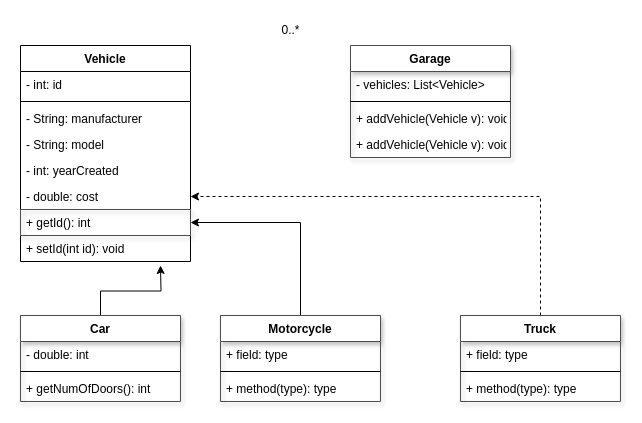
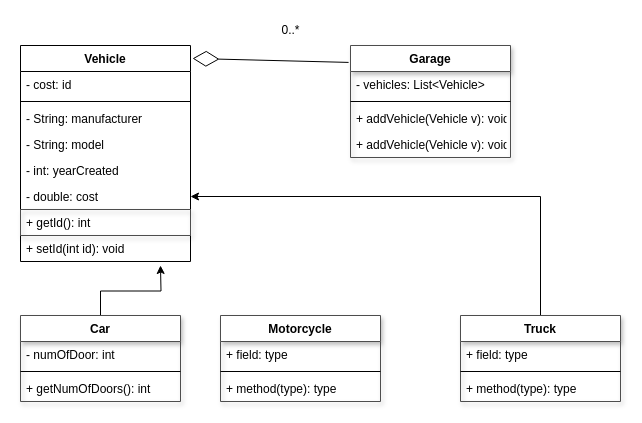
  <mxCell id="0" />
  <mxCell id="1" parent="0" />
  <mxCell id="2" value="Vehicle" style="swimlane;fontStyle=1;align=center;verticalAlign=top;childLayout=stackLayout;horizontal=1;startSize=26;horizontalStack=0;resizeParent=1;resizeParentMax=0;resizeLast=0;collapsible=1;marginBottom=0;" vertex="1" parent="1"><mxGeometry x="20" y="45" width="170" height="216" as="geometry" /></mxCell>
- <mxCell id="3" value="- int: id" style="text;strokeColor=none;fillColor=none;align=left;verticalAlign=top;spacingLeft=4;spacingRight=4;overflow=hidden;rotatable=0;points=[[0,0.5],[1,0.5]];portConstraint=eastwest;" vertex="1" parent="2"><mxGeometry y="26" width="170" height="26" as="geometry" /></mxCell>
+ <mxCell id="3" value="- cost: id" style="text;strokeColor=none;fillColor=none;align=left;verticalAlign=top;spacingLeft=4;spacingRight=4;overflow=hidden;rotatable=0;points=[[0,0.5],[1,0.5]];portConstraint=eastwest;" vertex="1" parent="2"><mxGeometry y="26" width="170" height="26" as="geometry" /></mxCell>
  <mxCell id="4" value="" style="line;strokeWidth=1;fillColor=none;align=left;verticalAlign=middle;spacingTop=-1;spacingLeft=3;spacingRight=3;rotatable=0;labelPosition=right;points=[];portConstraint=eastwest;" vertex="1" parent="2"><mxGeometry y="52" width="170" height="8" as="geometry" /></mxCell>
  <mxCell id="5" value="- String: manufacturer" style="text;strokeColor=none;fillColor=none;align=left;verticalAlign=top;spacingLeft=4;spacingRight=4;overflow=hidden;rotatable=0;points=[[0,0.5],[1,0.5]];portConstraint=eastwest;" vertex="1" parent="2"><mxGeometry y="60" width="170" height="26" as="geometry" /></mxCell>
  <mxCell id="6" value="- String: model" style="text;strokeColor=none;fillColor=none;align=left;verticalAlign=top;spacingLeft=4;spacingRight=4;overflow=hidden;rotatable=0;points=[[0,0.5],[1,0.5]];portConstraint=eastwest;" vertex="1" parent="2"><mxGeometry y="86" width="170" height="26" as="geometry" /></mxCell>
  <mxCell id="7" value="- int: yearCreated" style="text;strokeColor=none;fillColor=none;align=left;verticalAlign=top;spacingLeft=4;spacingRight=4;overflow=hidden;rotatable=0;points=[[0,0.5],[1,0.5]];portConstraint=eastwest;" vertex="1" parent="2"><mxGeometry y="112" width="170" height="26" as="geometry" /></mxCell>
  <mxCell id="8" value="- double: cost" style="text;strokeColor=none;fillColor=none;align=left;verticalAlign=top;spacingLeft=4;spacingRight=4;overflow=hidden;rotatable=0;points=[[0,0.5],[1,0.5]];portConstraint=eastwest;" vertex="1" parent="2"><mxGeometry y="138" width="170" height="26" as="geometry" /></mxCell>
  <mxCell id="9" value="+ getId(): int" style="text;strokeColor=#4D4D4D;fillColor=none;align=left;verticalAlign=top;spacingLeft=4;spacingRight=4;overflow=hidden;rotatable=0;points=[[0,0.5],[1,0.5]];portConstraint=eastwest;shadow=1;" vertex="1" parent="2"><mxGeometry y="164" width="170" height="26" as="geometry" /></mxCell>
  <mxCell id="10" value="+ setId(int id): void" style="text;strokeColor=none;fillColor=none;align=left;verticalAlign=top;spacingLeft=4;spacingRight=4;overflow=hidden;rotatable=0;points=[[0,0.5],[1,0.5]];portConstraint=eastwest;" vertex="1" parent="2"><mxGeometry y="190" width="170" height="26" as="geometry" /></mxCell>
  <mxCell id="11" style="edgeStyle=orthogonalEdgeStyle;rounded=0;orthogonalLoop=1;jettySize=auto;html=1;exitX=0.5;exitY=0;exitDx=0;exitDy=0;" edge="1" parent="1" source="12"><mxGeometry relative="1" as="geometry"><mxPoint x="160" y="265" as="targetPoint" /></mxGeometry></mxCell>
  <mxCell id="12" value="Car" style="swimlane;fontStyle=1;align=center;verticalAlign=top;childLayout=stackLayout;horizontal=1;startSize=26;horizontalStack=0;resizeParent=1;resizeParentMax=0;resizeLast=0;collapsible=1;marginBottom=0;shadow=1;strokeColor=#4D4D4D;" vertex="1" parent="1"><mxGeometry x="20" y="315" width="160" height="86" as="geometry" /></mxCell>
- <mxCell id="13" value="- double: int" style="text;strokeColor=none;fillColor=none;align=left;verticalAlign=top;spacingLeft=4;spacingRight=4;overflow=hidden;rotatable=0;points=[[0,0.5],[1,0.5]];portConstraint=eastwest;" vertex="1" parent="12"><mxGeometry y="26" width="160" height="26" as="geometry" /></mxCell>
+ <mxCell id="13" value="- numOfDoor: int" style="text;strokeColor=none;fillColor=none;align=left;verticalAlign=top;spacingLeft=4;spacingRight=4;overflow=hidden;rotatable=0;points=[[0,0.5],[1,0.5]];portConstraint=eastwest;" vertex="1" parent="12"><mxGeometry y="26" width="160" height="26" as="geometry" /></mxCell>
  <mxCell id="14" value="" style="line;strokeWidth=1;fillColor=none;align=left;verticalAlign=middle;spacingTop=-1;spacingLeft=3;spacingRight=3;rotatable=0;labelPosition=right;points=[];portConstraint=eastwest;" vertex="1" parent="12"><mxGeometry y="52" width="160" height="8" as="geometry" /></mxCell>
  <mxCell id="15" value="+ getNumOfDoors(): int" style="text;strokeColor=none;fillColor=none;align=left;verticalAlign=top;spacingLeft=4;spacingRight=4;overflow=hidden;rotatable=0;points=[[0,0.5],[1,0.5]];portConstraint=eastwest;" vertex="1" parent="12"><mxGeometry y="60" width="160" height="26" as="geometry" /></mxCell>
- <mxCell id="16" style="edgeStyle=orthogonalEdgeStyle;rounded=0;orthogonalLoop=1;jettySize=auto;html=1;exitX=0.5;exitY=0;exitDx=0;exitDy=0;entryX=1;entryY=0.5;entryDx=0;entryDy=0;" edge="1" parent="1" source="17" target="9"><mxGeometry relative="1" as="geometry" /></mxCell>
  <mxCell id="17" value="Motorcycle" style="swimlane;fontStyle=1;align=center;verticalAlign=top;childLayout=stackLayout;horizontal=1;startSize=26;horizontalStack=0;resizeParent=1;resizeParentMax=0;resizeLast=0;collapsible=1;marginBottom=0;shadow=1;strokeColor=#4D4D4D;" vertex="1" parent="1"><mxGeometry x="220" y="315" width="160" height="86" as="geometry" /></mxCell>
  <mxCell id="18" value="+ field: type" style="text;strokeColor=none;fillColor=none;align=left;verticalAlign=top;spacingLeft=4;spacingRight=4;overflow=hidden;rotatable=0;points=[[0,0.5],[1,0.5]];portConstraint=eastwest;" vertex="1" parent="17"><mxGeometry y="26" width="160" height="26" as="geometry" /></mxCell>
  <mxCell id="19" value="" style="line;strokeWidth=1;fillColor=none;align=left;verticalAlign=middle;spacingTop=-1;spacingLeft=3;spacingRight=3;rotatable=0;labelPosition=right;points=[];portConstraint=eastwest;" vertex="1" parent="17"><mxGeometry y="52" width="160" height="8" as="geometry" /></mxCell>
  <mxCell id="20" value="+ method(type): type" style="text;strokeColor=none;fillColor=none;align=left;verticalAlign=top;spacingLeft=4;spacingRight=4;overflow=hidden;rotatable=0;points=[[0,0.5],[1,0.5]];portConstraint=eastwest;" vertex="1" parent="17"><mxGeometry y="60" width="160" height="26" as="geometry" /></mxCell>
- <mxCell id="21" style="edgeStyle=orthogonalEdgeStyle;rounded=0;orthogonalLoop=1;jettySize=auto;html=1;entryX=1;entryY=0.5;entryDx=0;entryDy=0;dashed=1;" edge="1" parent="1" source="22" target="8"><mxGeometry relative="1" as="geometry" /></mxCell>
+ <mxCell id="21" style="edgeStyle=orthogonalEdgeStyle;rounded=0;orthogonalLoop=1;jettySize=auto;html=1;entryX=1;entryY=0.5;entryDx=0;entryDy=0;" edge="1" parent="1" source="22" target="8"><mxGeometry relative="1" as="geometry" /></mxCell>
  <mxCell id="22" value="Truck" style="swimlane;fontStyle=1;align=center;verticalAlign=top;childLayout=stackLayout;horizontal=1;startSize=26;horizontalStack=0;resizeParent=1;resizeParentMax=0;resizeLast=0;collapsible=1;marginBottom=0;shadow=1;strokeColor=#4D4D4D;" vertex="1" parent="1"><mxGeometry x="460" y="315" width="160" height="86" as="geometry" /></mxCell>
  <mxCell id="23" value="+ field: type" style="text;strokeColor=none;fillColor=none;align=left;verticalAlign=top;spacingLeft=4;spacingRight=4;overflow=hidden;rotatable=0;points=[[0,0.5],[1,0.5]];portConstraint=eastwest;" vertex="1" parent="22"><mxGeometry y="26" width="160" height="26" as="geometry" /></mxCell>
  <mxCell id="24" value="" style="line;strokeWidth=1;fillColor=none;align=left;verticalAlign=middle;spacingTop=-1;spacingLeft=3;spacingRight=3;rotatable=0;labelPosition=right;points=[];portConstraint=eastwest;" vertex="1" parent="22"><mxGeometry y="52" width="160" height="8" as="geometry" /></mxCell>
  <mxCell id="25" value="+ method(type): type" style="text;strokeColor=none;fillColor=none;align=left;verticalAlign=top;spacingLeft=4;spacingRight=4;overflow=hidden;rotatable=0;points=[[0,0.5],[1,0.5]];portConstraint=eastwest;" vertex="1" parent="22"><mxGeometry y="60" width="160" height="26" as="geometry" /></mxCell>
  <mxCell id="26" value="Garage" style="swimlane;fontStyle=1;align=center;verticalAlign=top;childLayout=stackLayout;horizontal=1;startSize=26;horizontalStack=0;resizeParent=1;resizeParentMax=0;resizeLast=0;collapsible=1;marginBottom=0;shadow=1;strokeColor=#4D4D4D;" vertex="1" parent="1"><mxGeometry x="350" y="45" width="160" height="112" as="geometry" /></mxCell>
  <mxCell id="27" value="- vehicles: List&lt;Vehicle&gt;" style="text;strokeColor=none;fillColor=none;align=left;verticalAlign=top;spacingLeft=4;spacingRight=4;overflow=hidden;rotatable=0;points=[[0,0.5],[1,0.5]];portConstraint=eastwest;" vertex="1" parent="26"><mxGeometry y="26" width="160" height="26" as="geometry" /></mxCell>
  <mxCell id="28" value="" style="line;strokeWidth=1;fillColor=none;align=left;verticalAlign=middle;spacingTop=-1;spacingLeft=3;spacingRight=3;rotatable=0;labelPosition=right;points=[];portConstraint=eastwest;" vertex="1" parent="26"><mxGeometry y="52" width="160" height="8" as="geometry" /></mxCell>
  <mxCell id="29" value="+ addVehicle(Vehicle v): void" style="text;strokeColor=none;fillColor=none;align=left;verticalAlign=top;spacingLeft=4;spacingRight=4;overflow=hidden;rotatable=0;points=[[0,0.5],[1,0.5]];portConstraint=eastwest;" vertex="1" parent="26"><mxGeometry y="60" width="160" height="26" as="geometry" /></mxCell>
  <mxCell id="30" value="+ addVehicle(Vehicle v): void" style="text;strokeColor=none;fillColor=none;align=left;verticalAlign=top;spacingLeft=4;spacingRight=4;overflow=hidden;rotatable=0;points=[[0,0.5],[1,0.5]];portConstraint=eastwest;" vertex="1" parent="26"><mxGeometry y="86" width="160" height="26" as="geometry" /></mxCell>
+ <mxCell id="31" value="" style="endArrow=diamondThin;endFill=0;endSize=24;html=1;entryX=1.012;entryY=0.06;entryDx=0;entryDy=0;entryPerimeter=0;exitX=-0.012;exitY=0.151;exitDx=0;exitDy=0;exitPerimeter=0;" edge="1" parent="1" source="26" target="2"><mxGeometry width="160" relative="1" as="geometry"><mxPoint x="190" y="165" as="sourcePoint" /><mxPoint x="350" y="165" as="targetPoint" /></mxGeometry></mxCell>
  <mxCell id="32" value="0..*" style="text;html=1;align=center;verticalAlign=middle;resizable=0;points=[];autosize=1;strokeColor=none;" vertex="1" parent="1"><mxGeometry x="275" y="20" width="30" height="20" as="geometry" /></mxCell>
